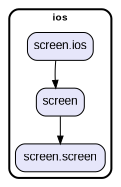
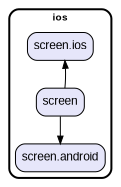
  digraph {
    fontname="Arial Black"
    fontsize=13
    penwidth=2.6
    style=rounded
    node [fillcolor=Lavender fontname=Arial fontsize=15 penwidth=1.3 shape=rect style="filled,rounded"]
    edge [penwidth=1.3]
    n1 [label="screen.ios"]
-   n2 [label="screen.screen"]
+   n2 [label="screen.android"]
    n3 [label=screen]
    subgraph cluster_1 {
      label=ios
      n1
      n2
      n3
    }
-   n1 -> n3
+   n3 -> n1
    n3 -> n2
  }
